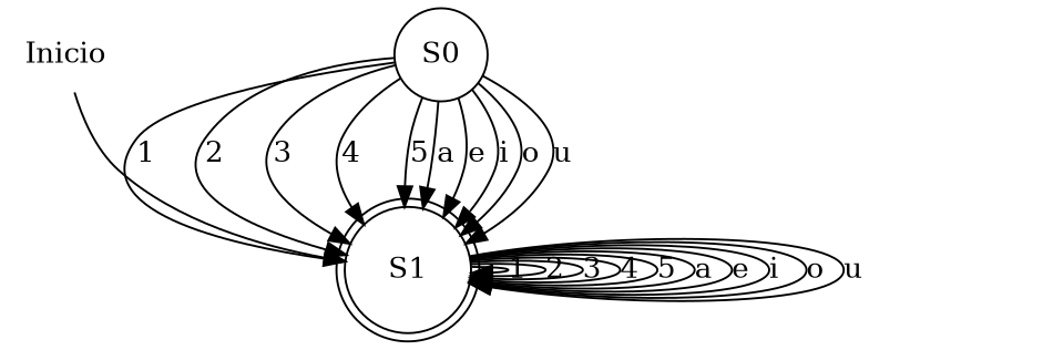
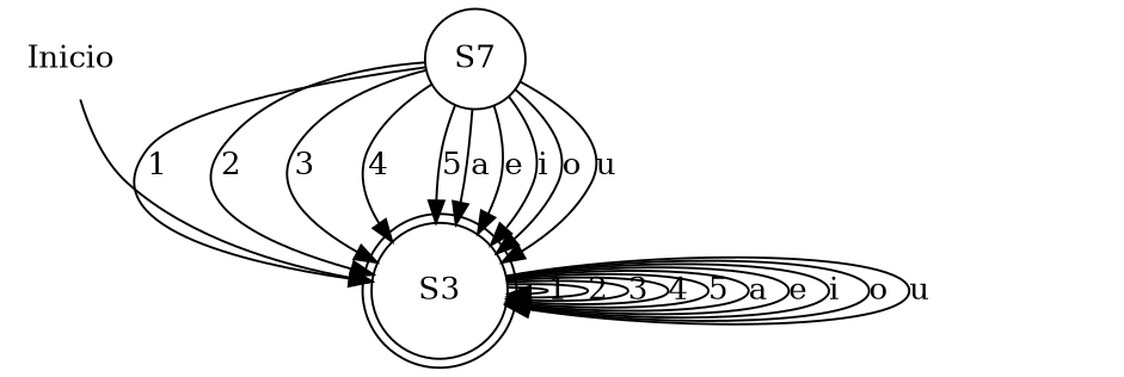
  digraph {
    rankdir=TB
    node [shape=circle]
    n1 [label=Inicio shape=plaintext]
-   S1 [peripheries=2]
-   S0
+   S1 [peripheries=2 label=S3]
+   S0 [label=S7]
    n1 -> S1
    S1 -> S1 [label=1]
    S1 -> S1 [label=2]
    S1 -> S1 [label=3]
    S1 -> S1 [label=4]
    S1 -> S1 [label=5]
    S1 -> S1 [label=a]
    S1 -> S1 [label=e]
    S1 -> S1 [label=i]
    S1 -> S1 [label=o]
    S1 -> S1 [label=u]
    S0 -> S1 [label=1]
    S0 -> S1 [label=2]
    S0 -> S1 [label=3]
    S0 -> S1 [label=4]
    S0 -> S1 [label=5]
    S0 -> S1 [label=a]
    S0 -> S1 [label=e]
    S0 -> S1 [label=i]
    S0 -> S1 [label=o]
    S0 -> S1 [label=u]
  }
